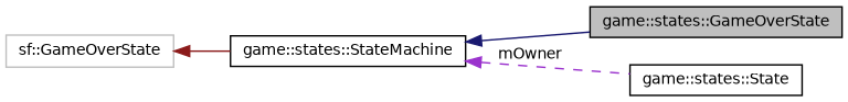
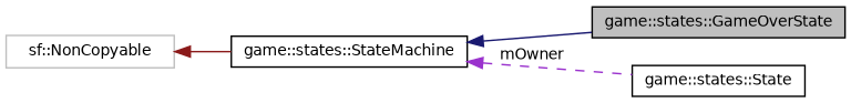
  digraph {
    rankdir=LR
    node [color=black fillcolor=white fontname=Helvetica fontsize=10 shape=record style=filled]
    edge [dir=back fontname=Helvetica fontsize=10 labelfontname=Helvetica labelfontsize=10 style=solid]
    n1 [fillcolor=grey75 fontcolor=black height=0.2 label="game::states::GameOverState" width=0.4]
    n2 [height=0.2 label="game::states::State" width=0.4]
    n3 [height=0.2 label="game::states::StateMachine" width=0.4]
-   n4 [color=grey75 height=0.2 label="sf::GameOverState" width=0.4]
+   n4 [color=grey75 height=0.2 label="sf::NonCopyable" width=0.4]
    n3 -> n1 [color=midnightblue]
    n3 -> n2 [color=darkorchid3 label=" mOwner" style=dashed]
    n4 -> n3 [color=firebrick4]
  }
